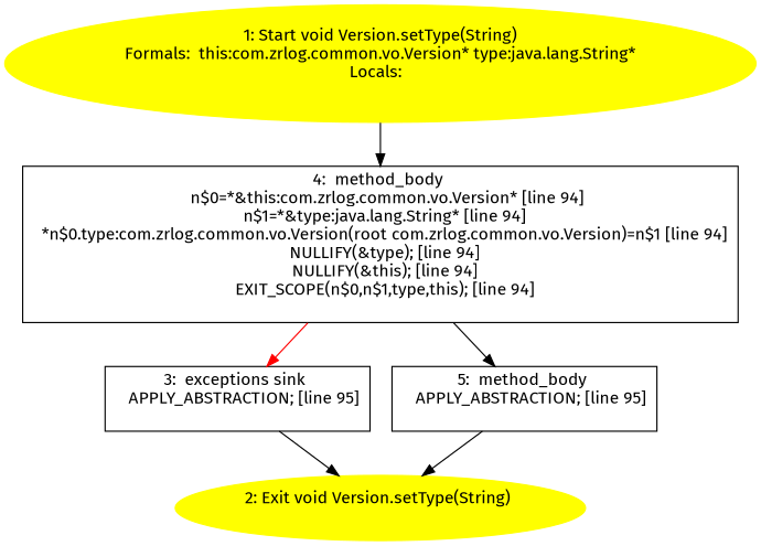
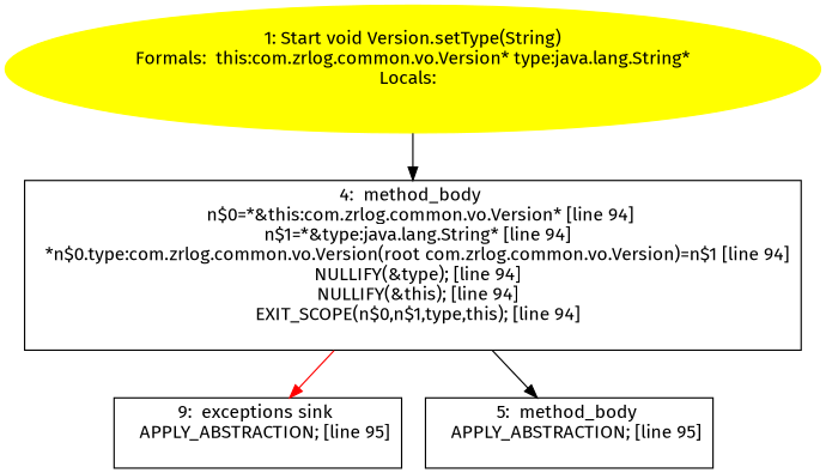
  digraph {
    fontname="Fira Sans"
    node [fontname="Fira Sans" shape=box]
    edge [fontname="Fira Sans"]
    n1 [color=yellow label="1: Start void Version.setType(String)\nFormals:  this:com.zrlog.common.vo.Version* type:java.lang.String*\nLocals:  \n  " style=filled shape=""]
    n2 [label="4:  method_body \n   n$0=*&this:com.zrlog.common.vo.Version* [line 94]\n  n$1=*&type:java.lang.String* [line 94]\n  *n$0.type:com.zrlog.common.vo.Version(root com.zrlog.common.vo.Version)=n$1 [line 94]\n  NULLIFY(&type); [line 94]\n  NULLIFY(&this); [line 94]\n  EXIT_SCOPE(n$0,n$1,type,this); [line 94]\n "]
-   n3 [label="3:  exceptions sink \n   APPLY_ABSTRACTION; [line 95]\n "]
+   n3 [label="9:  exceptions sink \n   APPLY_ABSTRACTION; [line 95]\n "]
    n4 [label="5:  method_body \n   APPLY_ABSTRACTION; [line 95]\n "]
-   n5 [color=yellow label="2: Exit void Version.setType(String) \n  " style=filled shape=""]
    n1 -> n2
    n2 -> n3 [color=red]
    n2 -> n4
-   n3 -> n5
-   n4 -> n5
  }
